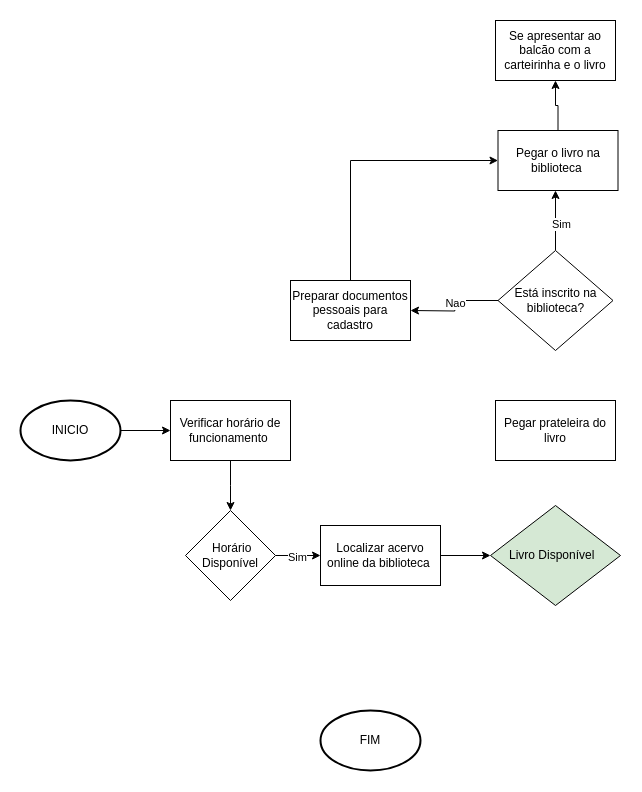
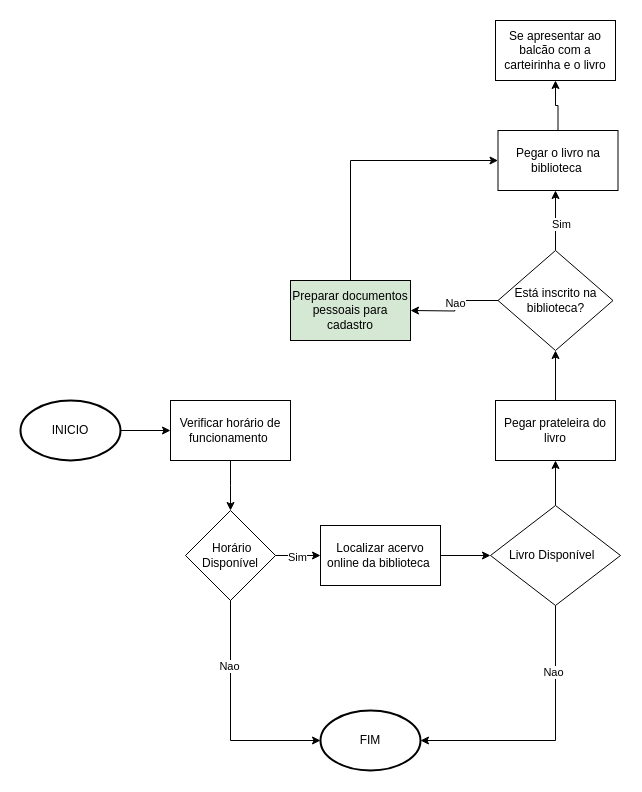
  <mxCell id="0" />
  <mxCell id="1" parent="0" />
  <mxCell id="2" style="edgeStyle=orthogonalEdgeStyle;rounded=0;orthogonalLoop=1;jettySize=auto;html=1;exitX=1;exitY=0.5;exitDx=0;exitDy=0;" edge="1" parent="1"><mxGeometry relative="1" as="geometry"><mxPoint x="170" y="430" as="targetPoint" /><mxPoint x="120" y="430" as="sourcePoint" /></mxGeometry></mxCell>
  <mxCell id="3" style="edgeStyle=orthogonalEdgeStyle;rounded=0;orthogonalLoop=1;jettySize=auto;html=1;exitX=0.5;exitY=1;exitDx=0;exitDy=0;" edge="1" parent="1" source="4"><mxGeometry relative="1" as="geometry"><mxPoint x="230" y="510" as="targetPoint" /></mxGeometry></mxCell>
  <mxCell id="4" value="Verificar horário de funcionamento&amp;nbsp;" style="rounded=0;whiteSpace=wrap;html=1;" vertex="1" parent="1"><mxGeometry x="170" y="400" width="120" height="60" as="geometry" /></mxCell>
  <mxCell id="5" value="INICIO" style="strokeWidth=2;html=1;shape=mxgraph.flowchart.start_1;whiteSpace=wrap;" vertex="1" parent="1"><mxGeometry x="20" y="400" width="100" height="60" as="geometry" /></mxCell>
  <mxCell id="6" style="edgeStyle=orthogonalEdgeStyle;rounded=0;orthogonalLoop=1;jettySize=auto;html=1;exitX=1;exitY=0.5;exitDx=0;exitDy=0;" edge="1" parent="1" source="8"><mxGeometry relative="1" as="geometry"><mxPoint x="320" y="555" as="targetPoint" /></mxGeometry></mxCell>
  <mxCell id="7" value="Sim" style="edgeLabel;html=1;align=center;verticalAlign=middle;resizable=0;points=[];" vertex="1" connectable="0" parent="6"><mxGeometry x="-0.077" y="-1" relative="1" as="geometry"><mxPoint as="offset" /></mxGeometry></mxCell>
  <mxCell id="8" value="&amp;nbsp;Horário Disponível" style="rhombus;whiteSpace=wrap;html=1;" vertex="1" parent="1"><mxGeometry x="185" y="510" width="90" height="90" as="geometry" /></mxCell>
  <mxCell id="9" style="edgeStyle=orthogonalEdgeStyle;rounded=0;orthogonalLoop=1;jettySize=auto;html=1;exitX=1;exitY=0.5;exitDx=0;exitDy=0;entryX=0;entryY=0.5;entryDx=0;entryDy=0;" edge="1" parent="1" source="10" target="12"><mxGeometry relative="1" as="geometry" /></mxCell>
  <mxCell id="10" value="Localizar acervo online da biblioteca&amp;nbsp;" style="rounded=0;whiteSpace=wrap;html=1;" vertex="1" parent="1"><mxGeometry x="320" y="525" width="120" height="60" as="geometry" /></mxCell>
- <mxCell id="12" value="Livro Disponível&amp;nbsp;&amp;nbsp;" style="rhombus;whiteSpace=wrap;html=1;fillColor=#d5e8d4;" vertex="1" parent="1"><mxGeometry x="490" y="505" width="130" height="100" as="geometry" /></mxCell>
+ <mxCell id="11" style="edgeStyle=orthogonalEdgeStyle;rounded=0;orthogonalLoop=1;jettySize=auto;html=1;exitX=0.5;exitY=0;exitDx=0;exitDy=0;" edge="1" parent="1" source="12" target="14"><mxGeometry relative="1" as="geometry"><mxPoint x="555" y="470" as="targetPoint" /></mxGeometry></mxCell>
+ <mxCell id="12" value="Livro Disponível&amp;nbsp;&amp;nbsp;" style="rhombus;whiteSpace=wrap;html=1;" vertex="1" parent="1"><mxGeometry x="490" y="505" width="130" height="100" as="geometry" /></mxCell>
+ <mxCell id="13" style="edgeStyle=orthogonalEdgeStyle;rounded=0;orthogonalLoop=1;jettySize=auto;html=1;exitX=0.5;exitY=0;exitDx=0;exitDy=0;entryX=0.5;entryY=1;entryDx=0;entryDy=0;" edge="1" parent="1" source="14" target="24"><mxGeometry relative="1" as="geometry" /></mxCell>
  <mxCell id="14" value="Pegar prateleira do livro" style="rounded=0;whiteSpace=wrap;html=1;" vertex="1" parent="1"><mxGeometry x="495" y="400" width="120" height="60" as="geometry" /></mxCell>
  <mxCell id="15" value="FIM" style="strokeWidth=2;html=1;shape=mxgraph.flowchart.start_1;whiteSpace=wrap;" vertex="1" parent="1"><mxGeometry x="320" y="710" width="100" height="60" as="geometry" /></mxCell>
+ <mxCell id="16" style="edgeStyle=orthogonalEdgeStyle;rounded=0;orthogonalLoop=1;jettySize=auto;html=1;exitX=0.5;exitY=1;exitDx=0;exitDy=0;entryX=0;entryY=0.5;entryDx=0;entryDy=0;entryPerimeter=0;" edge="1" parent="1" source="8" target="15"><mxGeometry relative="1" as="geometry" /></mxCell>
+ <mxCell id="17" value="Nao" style="edgeLabel;html=1;align=center;verticalAlign=middle;resizable=0;points=[];" vertex="1" connectable="0" parent="16"><mxGeometry x="-0.435" y="-2" relative="1" as="geometry"><mxPoint as="offset" /></mxGeometry></mxCell>
+ <mxCell id="18" style="edgeStyle=orthogonalEdgeStyle;rounded=0;orthogonalLoop=1;jettySize=auto;html=1;exitX=0.5;exitY=1;exitDx=0;exitDy=0;entryX=1;entryY=0.5;entryDx=0;entryDy=0;entryPerimeter=0;" edge="1" parent="1" source="12" target="15"><mxGeometry relative="1" as="geometry" /></mxCell>
+ <mxCell id="19" value="Nao" style="edgeLabel;html=1;align=center;verticalAlign=middle;resizable=0;points=[];" vertex="1" connectable="0" parent="18"><mxGeometry x="-0.511" y="-3" relative="1" as="geometry"><mxPoint as="offset" /></mxGeometry></mxCell>
  <mxCell id="20" style="edgeStyle=orthogonalEdgeStyle;rounded=0;orthogonalLoop=1;jettySize=auto;html=1;exitX=0;exitY=0.5;exitDx=0;exitDy=0;" edge="1" parent="1" source="24"><mxGeometry relative="1" as="geometry"><mxPoint x="410" y="310" as="targetPoint" /></mxGeometry></mxCell>
  <mxCell id="21" value="Nao" style="edgeLabel;html=1;align=center;verticalAlign=middle;resizable=0;points=[];" vertex="1" connectable="0" parent="20"><mxGeometry x="-0.057" y="-1" relative="1" as="geometry"><mxPoint x="1" as="offset" /></mxGeometry></mxCell>
  <mxCell id="22" style="edgeStyle=orthogonalEdgeStyle;rounded=0;orthogonalLoop=1;jettySize=auto;html=1;exitX=0.5;exitY=0;exitDx=0;exitDy=0;" edge="1" parent="1" source="24"><mxGeometry relative="1" as="geometry"><mxPoint x="555" y="190" as="targetPoint" /></mxGeometry></mxCell>
  <mxCell id="23" value="Sim" style="edgeLabel;html=1;align=center;verticalAlign=middle;resizable=0;points=[];" vertex="1" connectable="0" parent="22"><mxGeometry x="-0.092" y="-5" relative="1" as="geometry"><mxPoint as="offset" /></mxGeometry></mxCell>
  <mxCell id="24" value="Está inscrito na biblioteca?" style="rhombus;whiteSpace=wrap;html=1;" vertex="1" parent="1"><mxGeometry x="497.5" y="250" width="115" height="100" as="geometry" /></mxCell>
  <mxCell id="25" style="edgeStyle=orthogonalEdgeStyle;rounded=0;orthogonalLoop=1;jettySize=auto;html=1;exitX=0.5;exitY=0;exitDx=0;exitDy=0;entryX=0;entryY=0.5;entryDx=0;entryDy=0;" edge="1" parent="1" source="26" target="28"><mxGeometry relative="1" as="geometry" /></mxCell>
- <mxCell id="26" value="Preparar documentos pessoais para cadastro" style="rounded=0;whiteSpace=wrap;html=1;" vertex="1" parent="1"><mxGeometry x="290" y="280" width="120" height="60" as="geometry" /></mxCell>
+ <mxCell id="26" value="Preparar documentos pessoais para cadastro" style="rounded=0;whiteSpace=wrap;html=1;fillColor=#d5e8d4;" vertex="1" parent="1"><mxGeometry x="290" y="280" width="120" height="60" as="geometry" /></mxCell>
  <mxCell id="27" style="edgeStyle=orthogonalEdgeStyle;rounded=0;orthogonalLoop=1;jettySize=auto;html=1;exitX=0.5;exitY=0;exitDx=0;exitDy=0;entryX=0.5;entryY=1;entryDx=0;entryDy=0;" edge="1" parent="1" source="28" target="29"><mxGeometry relative="1" as="geometry" /></mxCell>
  <mxCell id="28" value="Pegar o livro na biblioteca&amp;nbsp;" style="rounded=0;whiteSpace=wrap;html=1;" vertex="1" parent="1"><mxGeometry x="497.5" y="130" width="120" height="60" as="geometry" /></mxCell>
  <mxCell id="29" value="Se apresentar ao balcão com a carteirinha e o livro" style="rounded=0;whiteSpace=wrap;html=1;" vertex="1" parent="1"><mxGeometry x="495" y="20" width="120" height="60" as="geometry" /></mxCell>
